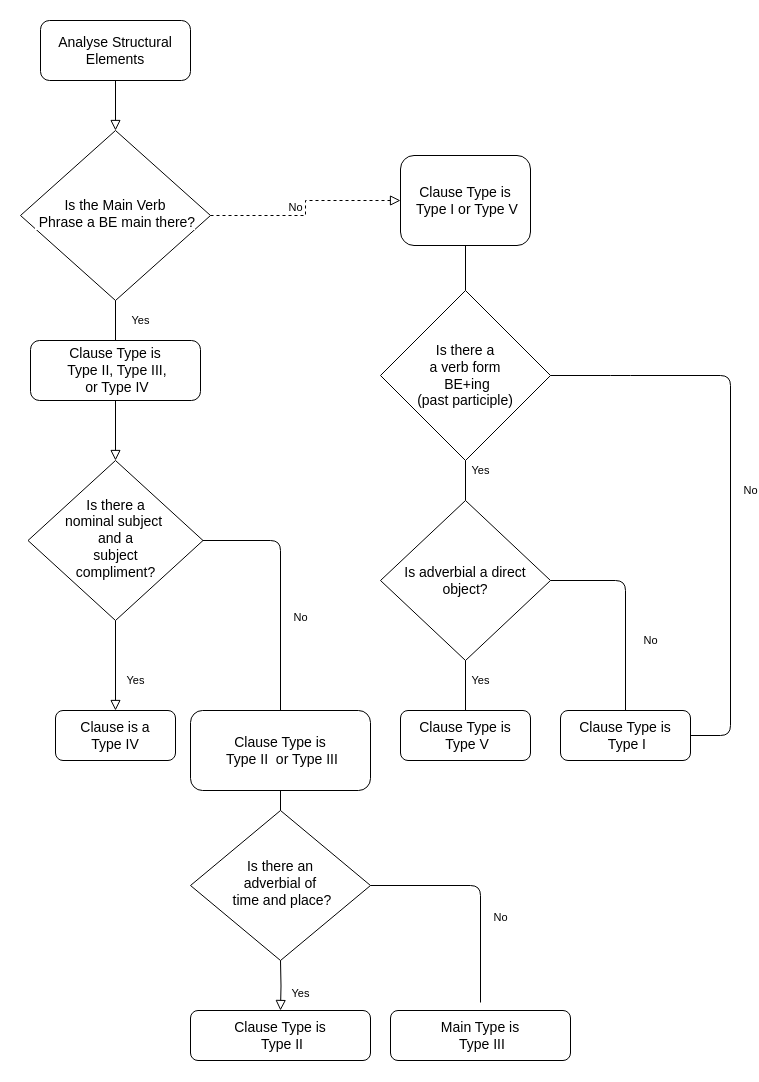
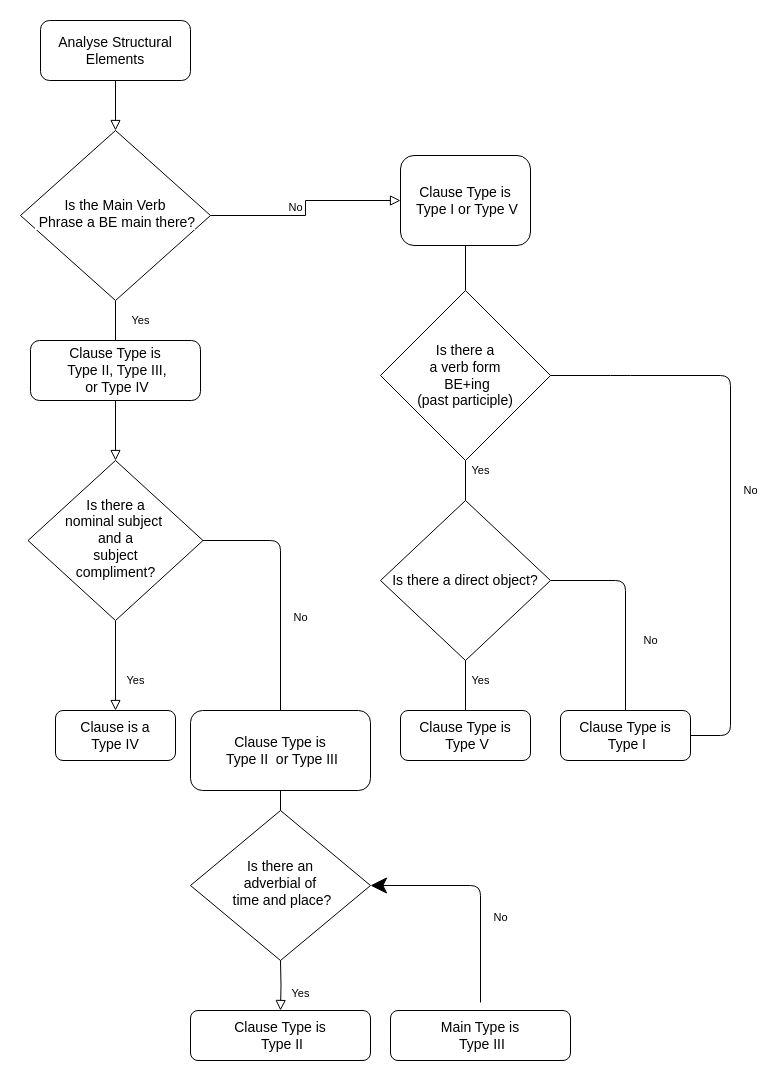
  <mxCell id="0" />
  <mxCell id="1" parent="0" />
  <mxCell id="2" value="" style="rounded=0;html=1;jettySize=auto;orthogonalLoop=1;fontSize=11;endArrow=block;endFill=0;endSize=8;strokeWidth=1;shadow=0;labelBackgroundColor=none;edgeStyle=orthogonalEdgeStyle;" parent="1" source="3" target="6" edge="1"><mxGeometry relative="1" as="geometry" /></mxCell>
  <mxCell id="3" value="&lt;font style=&quot;font-size: 14px&quot;&gt;Analyse Structural Elements&lt;/font&gt;" style="rounded=1;whiteSpace=wrap;html=1;fontSize=12;glass=0;strokeWidth=1;shadow=0;" parent="1" vertex="1"><mxGeometry x="40" y="20" width="150" height="60" as="geometry" /></mxCell>
  <mxCell id="4" value="Yes" style="rounded=0;html=1;jettySize=auto;orthogonalLoop=1;fontSize=11;endArrow=block;endFill=0;endSize=8;strokeWidth=1;shadow=0;labelBackgroundColor=none;edgeStyle=orthogonalEdgeStyle;startArrow=none;" parent="1" source="12" target="9" edge="1"><mxGeometry x="-1" y="84" relative="1" as="geometry"><mxPoint x="-59" y="-80" as="offset" /></mxGeometry></mxCell>
- <mxCell id="5" value="No" style="edgeStyle=orthogonalEdgeStyle;rounded=0;html=1;jettySize=auto;orthogonalLoop=1;fontSize=11;endArrow=block;endFill=0;endSize=8;strokeWidth=1;shadow=0;labelBackgroundColor=none;dashed=1;" parent="1" source="6" target="7" edge="1"><mxGeometry y="10" relative="1" as="geometry"><mxPoint as="offset" /></mxGeometry></mxCell>
+ <mxCell id="5" value="No" style="edgeStyle=orthogonalEdgeStyle;rounded=0;html=1;jettySize=auto;orthogonalLoop=1;fontSize=11;endArrow=block;endFill=0;endSize=8;strokeWidth=1;shadow=0;labelBackgroundColor=none;" parent="1" source="6" target="7" edge="1"><mxGeometry y="10" relative="1" as="geometry"><mxPoint as="offset" /></mxGeometry></mxCell>
  <mxCell id="6" value="&lt;span style=&quot;font-family: &amp;#34;arial&amp;#34; , &amp;#34;helvetica&amp;#34; , sans-serif ; font-size: 14px ; text-align: left ; background-color: rgb(255 , 255 , 255)&quot;&gt;Is the Main Verb&lt;br&gt;&amp;nbsp;Phrase a BE main there?&lt;/span&gt;" style="rhombus;whiteSpace=wrap;html=1;shadow=0;fontFamily=Helvetica;fontSize=12;align=center;strokeWidth=1;spacing=6;spacingTop=-4;" parent="1" vertex="1"><mxGeometry x="20" y="130" width="190" height="170" as="geometry" /></mxCell>
  <mxCell id="7" value="&lt;span style=&quot;font-family: &amp;#34;arial&amp;#34; , &amp;#34;helvetica&amp;#34; , sans-serif ; font-size: 14px ; text-align: left ; background-color: rgb(255 , 255 , 255)&quot;&gt;Clause Type is&lt;br&gt;&amp;nbsp;Type I or Type V&lt;/span&gt;" style="rounded=1;whiteSpace=wrap;html=1;fontSize=12;glass=0;strokeWidth=1;shadow=0;" parent="1" vertex="1"><mxGeometry x="400" y="155" width="130" height="90" as="geometry" /></mxCell>
  <mxCell id="8" value="Yes" style="rounded=0;html=1;jettySize=auto;orthogonalLoop=1;fontSize=11;endArrow=block;endFill=0;endSize=8;strokeWidth=1;shadow=0;labelBackgroundColor=none;edgeStyle=orthogonalEdgeStyle;" parent="1" source="9" target="10" edge="1"><mxGeometry x="0.333" y="20" relative="1" as="geometry"><mxPoint as="offset" /></mxGeometry></mxCell>
  <mxCell id="9" value="&lt;font style=&quot;font-size: 14px&quot;&gt;Is there a &lt;br&gt;nominal subject&amp;nbsp;&lt;br&gt;&amp;nbsp;and a&amp;nbsp;&lt;br&gt;subject &lt;br&gt;compliment?&lt;/font&gt;" style="rhombus;whiteSpace=wrap;html=1;shadow=0;fontFamily=Helvetica;fontSize=12;align=center;strokeWidth=1;spacing=6;spacingTop=-4;" parent="1" vertex="1"><mxGeometry x="27.5" y="460" width="175" height="160" as="geometry" /></mxCell>
  <mxCell id="10" value="&lt;span style=&quot;font-family: &amp;#34;arial&amp;#34; , &amp;#34;helvetica&amp;#34; , sans-serif ; font-size: 14px ; text-align: left ; background-color: rgb(255 , 255 , 255)&quot;&gt;Clause is a &lt;br&gt;Type IV&lt;/span&gt;" style="rounded=1;whiteSpace=wrap;html=1;fontSize=12;glass=0;strokeWidth=1;shadow=0;" parent="1" vertex="1"><mxGeometry x="55" y="710" width="120" height="50" as="geometry" /></mxCell>
  <mxCell id="11" value="&lt;font style=&quot;font-size: 14px&quot;&gt;Is there a &lt;br&gt;a verb form&lt;br&gt;&amp;nbsp;BE+ing&lt;br&gt;(past participle)&lt;br&gt;&lt;/font&gt;" style="rhombus;whiteSpace=wrap;html=1;hachureGap=4;pointerEvents=0;" parent="1" vertex="1"><mxGeometry x="380" y="290" width="170" height="170" as="geometry" /></mxCell>
  <mxCell id="12" value="&lt;span style=&quot;font-family: &amp;#34;arial&amp;#34; , &amp;#34;helvetica&amp;#34; , sans-serif ; font-size: 14px ; text-align: left ; background-color: rgb(255 , 255 , 255)&quot;&gt;Clause Type is&lt;/span&gt;&lt;br style=&quot;font-family: &amp;#34;arial&amp;#34; , &amp;#34;helvetica&amp;#34; , sans-serif ; font-size: 14px ; text-align: left&quot;&gt;&lt;span style=&quot;font-family: &amp;#34;arial&amp;#34; , &amp;#34;helvetica&amp;#34; , sans-serif ; font-size: 14px ; text-align: left ; background-color: rgb(255 , 255 , 255)&quot;&gt;&amp;nbsp;Type II, Type III,&lt;/span&gt;&lt;br style=&quot;font-family: &amp;#34;arial&amp;#34; , &amp;#34;helvetica&amp;#34; , sans-serif ; font-size: 14px ; text-align: left&quot;&gt;&lt;span style=&quot;font-family: &amp;#34;arial&amp;#34; , &amp;#34;helvetica&amp;#34; , sans-serif ; font-size: 14px ; text-align: left ; background-color: rgb(255 , 255 , 255)&quot;&gt;&amp;nbsp;or Type IV&lt;/span&gt;" style="rounded=1;whiteSpace=wrap;html=1;hachureGap=4;pointerEvents=0;" parent="1" vertex="1"><mxGeometry x="30" y="340" width="170" height="60" as="geometry" /></mxCell>
  <mxCell id="13" value="" style="rounded=0;html=1;jettySize=auto;orthogonalLoop=1;fontSize=11;endArrow=none;endFill=0;endSize=8;strokeWidth=1;shadow=0;labelBackgroundColor=none;edgeStyle=orthogonalEdgeStyle;" parent="1" source="6" target="12" edge="1"><mxGeometry y="20" relative="1" as="geometry"><mxPoint as="offset" /><mxPoint x="115" y="300" as="sourcePoint" /><mxPoint x="120" y="380" as="targetPoint" /></mxGeometry></mxCell>
  <mxCell id="14" value="&lt;span style=&quot;font-family: &amp;#34;arial&amp;#34; , &amp;#34;helvetica&amp;#34; , sans-serif ; font-size: 14px ; text-align: left ; background-color: rgb(255 , 255 , 255)&quot;&gt;Clause Type is&lt;br&gt;&amp;nbsp;Type V&lt;/span&gt;" style="rounded=1;whiteSpace=wrap;html=1;fontSize=12;glass=0;strokeWidth=1;shadow=0;" parent="1" vertex="1"><mxGeometry x="400" y="710" width="130" height="50" as="geometry" /></mxCell>
- <mxCell id="15" value="&lt;font style=&quot;font-size: 14px&quot;&gt;Is adverbial a direct object?&lt;/font&gt;" style="rhombus;whiteSpace=wrap;html=1;hachureGap=4;pointerEvents=0;" parent="1" vertex="1"><mxGeometry x="380" y="500" width="170" height="160" as="geometry" /></mxCell>
+ <mxCell id="15" value="&lt;font style=&quot;font-size: 14px&quot;&gt;Is there a direct object?&lt;/font&gt;" style="rhombus;whiteSpace=wrap;html=1;hachureGap=4;pointerEvents=0;" parent="1" vertex="1"><mxGeometry x="380" y="500" width="170" height="160" as="geometry" /></mxCell>
  <mxCell id="16" value="&lt;span style=&quot;font-family: &amp;#34;arial&amp;#34; , &amp;#34;helvetica&amp;#34; , sans-serif ; font-size: 14px ; text-align: left ; background-color: rgb(255 , 255 , 255)&quot;&gt;Clause Type is&lt;/span&gt;&lt;br style=&quot;font-family: &amp;#34;arial&amp;#34; , &amp;#34;helvetica&amp;#34; , sans-serif ; font-size: 14px ; text-align: left&quot;&gt;&lt;span style=&quot;font-family: &amp;#34;arial&amp;#34; , &amp;#34;helvetica&amp;#34; , sans-serif ; font-size: 14px ; text-align: left ; background-color: rgb(255 , 255 , 255)&quot;&gt;&amp;nbsp;Type II&amp;nbsp; or Type III&lt;/span&gt;" style="rounded=1;whiteSpace=wrap;html=1;fontSize=12;glass=0;strokeWidth=1;shadow=0;" parent="1" vertex="1"><mxGeometry x="190" y="710" width="180" height="80" as="geometry" /></mxCell>
  <mxCell id="17" value="No" style="endArrow=none;html=1;startSize=14;endSize=14;sourcePerimeterSpacing=8;targetPerimeterSpacing=8;entryX=1;entryY=0.5;entryDx=0;entryDy=0;exitX=0.5;exitY=0;exitDx=0;exitDy=0;" parent="1" source="16" target="9" edge="1"><mxGeometry x="-0.25" y="-20" width="50" height="50" relative="1" as="geometry"><mxPoint x="290" y="590" as="sourcePoint" /><mxPoint x="340" y="540" as="targetPoint" /><Array as="points"><mxPoint x="280" y="540" /></Array><mxPoint as="offset" /></mxGeometry></mxCell>
  <mxCell id="18" value="" style="endArrow=none;html=1;startSize=14;endSize=14;sourcePerimeterSpacing=8;targetPerimeterSpacing=8;entryX=0.5;entryY=1;entryDx=0;entryDy=0;exitX=0.5;exitY=0;exitDx=0;exitDy=0;" parent="1" source="11" target="7" edge="1"><mxGeometry width="50" height="50" relative="1" as="geometry"><mxPoint x="290" y="590" as="sourcePoint" /><mxPoint x="340" y="540" as="targetPoint" /></mxGeometry></mxCell>
  <mxCell id="19" value="Yes" style="endArrow=none;html=1;startSize=14;endSize=14;sourcePerimeterSpacing=8;targetPerimeterSpacing=8;entryX=0.5;entryY=1;entryDx=0;entryDy=0;" parent="1" target="11" edge="1"><mxGeometry x="0.5" y="-15" width="50" height="50" relative="1" as="geometry"><mxPoint x="465" y="500" as="sourcePoint" /><mxPoint x="340" y="540" as="targetPoint" /><mxPoint as="offset" /></mxGeometry></mxCell>
  <mxCell id="20" value="Yes" style="endArrow=none;html=1;startSize=14;endSize=14;sourcePerimeterSpacing=8;targetPerimeterSpacing=8;entryX=0.5;entryY=1;entryDx=0;entryDy=0;exitX=0.5;exitY=0;exitDx=0;exitDy=0;" parent="1" source="14" target="15" edge="1"><mxGeometry x="0.2" y="-15" width="50" height="50" relative="1" as="geometry"><mxPoint x="290" y="590" as="sourcePoint" /><mxPoint x="340" y="540" as="targetPoint" /><mxPoint as="offset" /></mxGeometry></mxCell>
  <mxCell id="21" value="&lt;span style=&quot;font-family: &amp;#34;arial&amp;#34; , &amp;#34;helvetica&amp;#34; , sans-serif ; font-size: 14px ; text-align: left ; background-color: rgb(255 , 255 , 255)&quot;&gt;Clause Type is&lt;br&gt;&amp;nbsp;Type I&lt;/span&gt;" style="rounded=1;whiteSpace=wrap;html=1;fontSize=12;glass=0;strokeWidth=1;shadow=0;" parent="1" vertex="1"><mxGeometry x="560" y="710" width="130" height="50" as="geometry" /></mxCell>
  <mxCell id="22" value="No" style="endArrow=none;html=1;startSize=14;endSize=14;sourcePerimeterSpacing=8;targetPerimeterSpacing=8;entryX=1;entryY=0.5;entryDx=0;entryDy=0;exitX=0.5;exitY=0;exitDx=0;exitDy=0;" parent="1" source="21" target="15" edge="1"><mxGeometry x="-0.317" y="-25" width="50" height="50" relative="1" as="geometry"><mxPoint x="290" y="590" as="sourcePoint" /><mxPoint x="340" y="540" as="targetPoint" /><Array as="points"><mxPoint x="625" y="580" /></Array><mxPoint as="offset" /></mxGeometry></mxCell>
  <mxCell id="23" value="&lt;font style=&quot;font-size: 14px&quot;&gt;Is there an &lt;br&gt;adverbial of&lt;br&gt;&amp;nbsp;time and place?&lt;/font&gt;" style="rhombus;whiteSpace=wrap;html=1;shadow=0;fontFamily=Helvetica;fontSize=12;align=center;strokeWidth=1;spacing=6;spacingTop=-4;" parent="1" vertex="1"><mxGeometry x="190" y="810" width="180" height="150" as="geometry" /></mxCell>
  <mxCell id="24" value="&lt;span style=&quot;font-family: &amp;#34;arial&amp;#34; , &amp;#34;helvetica&amp;#34; , sans-serif ; font-size: 14px ; text-align: left ; background-color: rgb(255 , 255 , 255)&quot;&gt;Clause Type is&lt;/span&gt;&lt;br style=&quot;font-family: &amp;#34;arial&amp;#34; , &amp;#34;helvetica&amp;#34; , sans-serif ; font-size: 14px ; text-align: left&quot;&gt;&lt;span style=&quot;font-family: &amp;#34;arial&amp;#34; , &amp;#34;helvetica&amp;#34; , sans-serif ; font-size: 14px ; text-align: left ; background-color: rgb(255 , 255 , 255)&quot;&gt;&amp;nbsp;Type II&lt;/span&gt;" style="rounded=1;whiteSpace=wrap;html=1;fontSize=12;glass=0;strokeWidth=1;shadow=0;" parent="1" vertex="1"><mxGeometry x="190" y="1010" width="180" height="50" as="geometry" /></mxCell>
  <mxCell id="25" value="&lt;span style=&quot;font-family: &amp;#34;arial&amp;#34; , &amp;#34;helvetica&amp;#34; , sans-serif ; font-size: 14px ; text-align: left ; background-color: rgb(255 , 255 , 255)&quot;&gt;Main Type is&lt;/span&gt;&lt;br style=&quot;font-family: &amp;#34;arial&amp;#34; , &amp;#34;helvetica&amp;#34; , sans-serif ; font-size: 14px ; text-align: left&quot;&gt;&lt;span style=&quot;font-family: &amp;#34;arial&amp;#34; , &amp;#34;helvetica&amp;#34; , sans-serif ; font-size: 14px ; text-align: left ; background-color: rgb(255 , 255 , 255)&quot;&gt;&amp;nbsp;Type III&lt;/span&gt;" style="rounded=1;whiteSpace=wrap;html=1;fontSize=12;glass=0;strokeWidth=1;shadow=0;" parent="1" vertex="1"><mxGeometry x="390" y="1010" width="180" height="50" as="geometry" /></mxCell>
  <mxCell id="26" value="Yes" style="rounded=0;html=1;jettySize=auto;orthogonalLoop=1;fontSize=11;endArrow=block;endFill=0;endSize=8;strokeWidth=1;shadow=0;labelBackgroundColor=none;edgeStyle=orthogonalEdgeStyle;entryX=0.5;entryY=0;entryDx=0;entryDy=0;" parent="1" target="24" edge="1"><mxGeometry x="0.333" y="20" relative="1" as="geometry"><mxPoint as="offset" /><mxPoint x="280" y="960" as="sourcePoint" /><mxPoint x="280" y="990" as="targetPoint" /></mxGeometry></mxCell>
- <mxCell id="27" value="No" style="endArrow=none;html=1;startSize=14;endSize=14;sourcePerimeterSpacing=8;targetPerimeterSpacing=8;entryX=1;entryY=0.5;entryDx=0;entryDy=0;" parent="1" source="25" target="23" edge="1"><mxGeometry x="-0.25" y="-20" width="50" height="50" relative="1" as="geometry"><mxPoint x="445" y="1060" as="sourcePoint" /><mxPoint x="400" y="885" as="targetPoint" /><Array as="points"><mxPoint x="480" y="885" /></Array><mxPoint as="offset" /></mxGeometry></mxCell>
+ <mxCell id="27" value="No" style="endArrow=classic;html=1;startSize=14;endSize=14;sourcePerimeterSpacing=8;targetPerimeterSpacing=8;entryX=1;entryY=0.5;entryDx=0;entryDy=0;" parent="1" source="25" target="23" edge="1"><mxGeometry x="-0.25" y="-20" width="50" height="50" relative="1" as="geometry"><mxPoint x="445" y="1060" as="sourcePoint" /><mxPoint x="400" y="885" as="targetPoint" /><Array as="points"><mxPoint x="480" y="885" /></Array><mxPoint as="offset" /></mxGeometry></mxCell>
  <mxCell id="28" value="" style="endArrow=none;html=1;startSize=14;endSize=14;sourcePerimeterSpacing=8;targetPerimeterSpacing=8;entryX=0.5;entryY=1;entryDx=0;entryDy=0;exitX=0.5;exitY=0;exitDx=0;exitDy=0;" parent="1" source="23" target="16" edge="1"><mxGeometry width="50" height="50" relative="1" as="geometry"><mxPoint x="360" y="790" as="sourcePoint" /><mxPoint x="410" y="740" as="targetPoint" /></mxGeometry></mxCell>
  <mxCell id="29" value="No" style="endArrow=none;html=1;startSize=14;endSize=14;sourcePerimeterSpacing=8;targetPerimeterSpacing=8;entryX=1;entryY=0.5;entryDx=0;entryDy=0;exitX=1;exitY=0.5;exitDx=0;exitDy=0;" parent="1" source="21" target="11" edge="1"><mxGeometry x="-0.017" y="-20" width="50" height="50" relative="1" as="geometry"><mxPoint x="620" y="580" as="sourcePoint" /><mxPoint x="410" y="520" as="targetPoint" /><Array as="points"><mxPoint x="730" y="735" /><mxPoint x="730" y="375" /><mxPoint x="620" y="375" /></Array><mxPoint as="offset" /></mxGeometry></mxCell>
